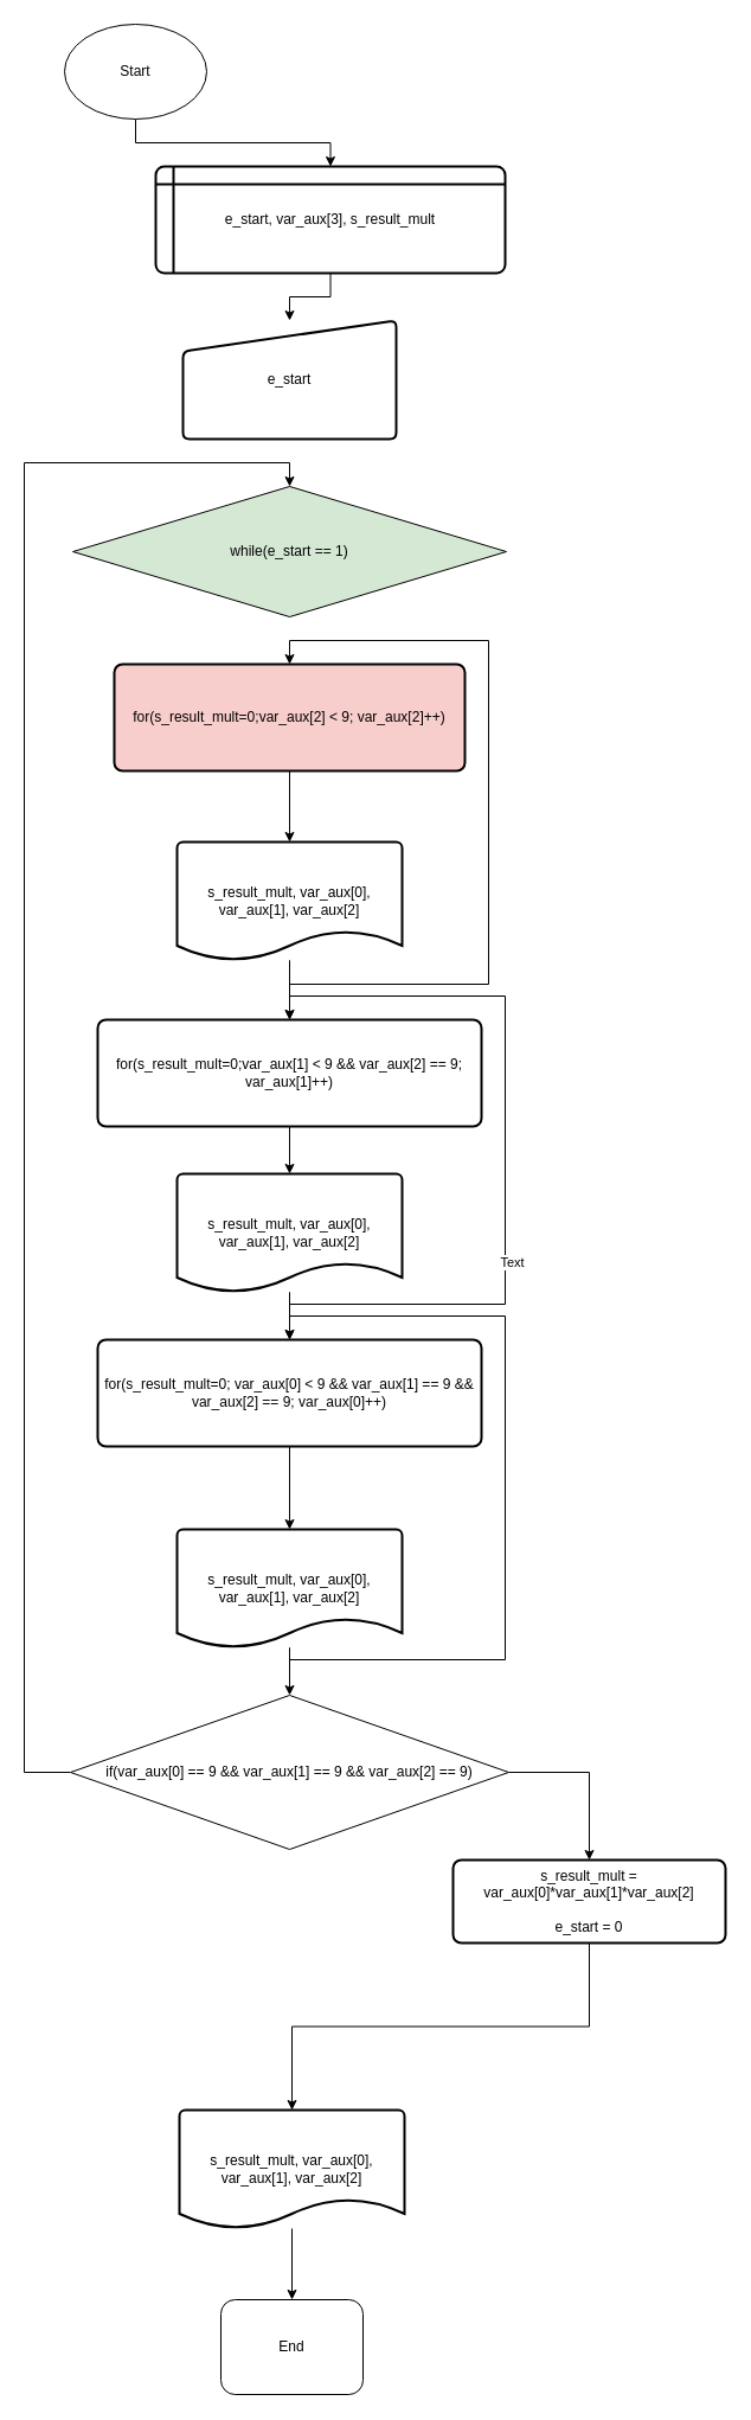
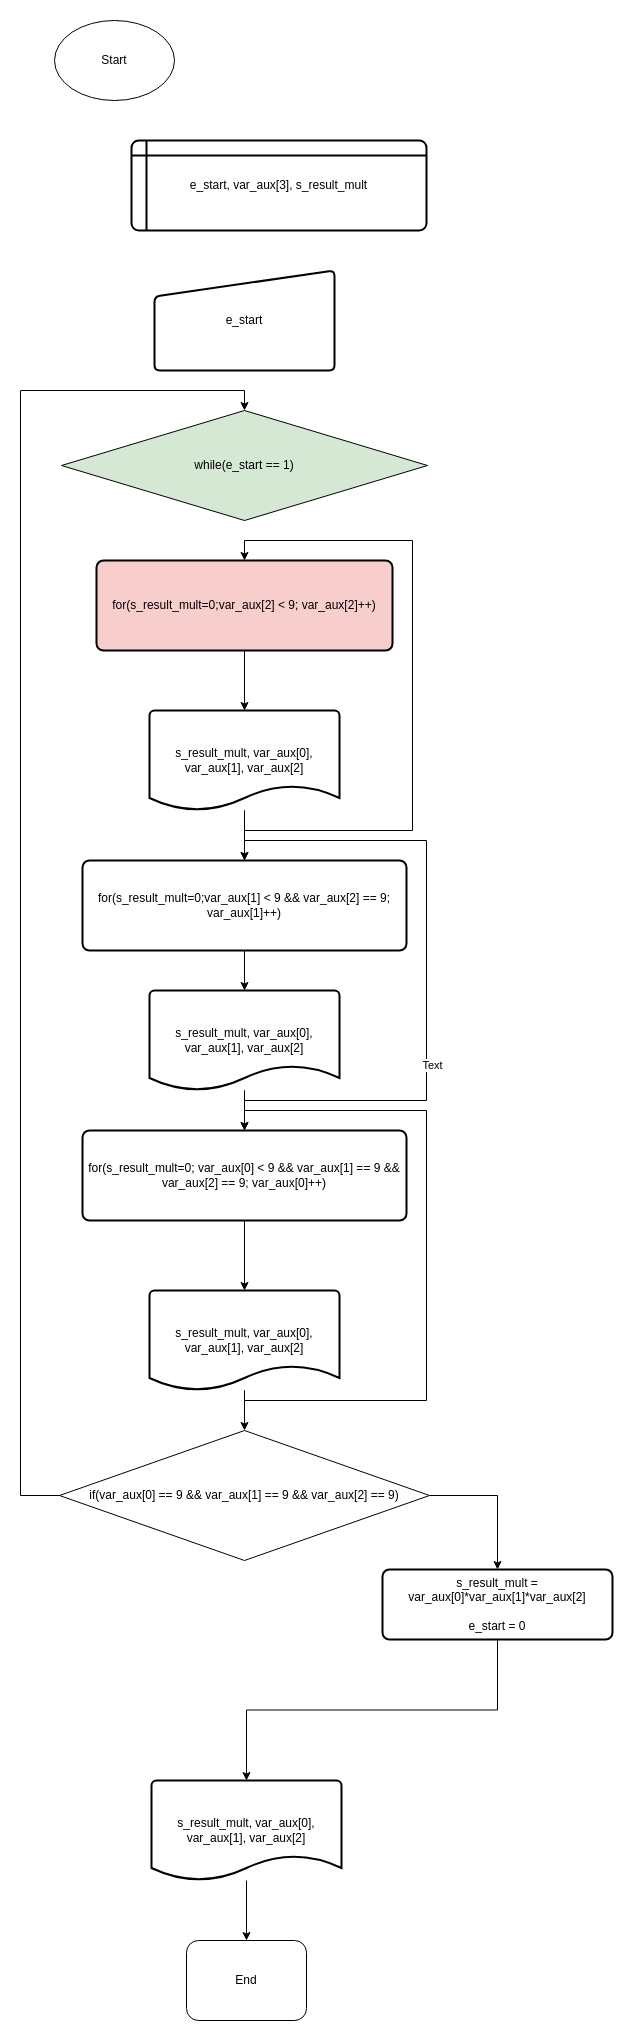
  <mxCell id="0" />
  <mxCell id="1" parent="0" />
- <mxCell id="2" value="" style="edgeStyle=orthogonalEdgeStyle;rounded=0;orthogonalLoop=1;jettySize=auto;html=1;" edge="1" parent="1" source="3" target="5"><mxGeometry relative="1" as="geometry" /></mxCell>
  <mxCell id="3" value="Start" style="ellipse;whiteSpace=wrap;html=1;" vertex="1" parent="1"><mxGeometry x="54" y="20" width="120" height="80" as="geometry" /></mxCell>
- <mxCell id="4" value="" style="edgeStyle=orthogonalEdgeStyle;rounded=0;orthogonalLoop=1;jettySize=auto;html=1;" edge="1" parent="1" source="5" target="16"><mxGeometry relative="1" as="geometry" /></mxCell>
  <mxCell id="5" value="e_start, var_aux[3], s_result_mult" style="shape=internalStorage;whiteSpace=wrap;html=1;dx=15;dy=15;rounded=1;arcSize=8;strokeWidth=2;" vertex="1" parent="1"><mxGeometry x="131" y="140" width="295" height="90" as="geometry" /></mxCell>
  <mxCell id="6" value="" style="edgeStyle=orthogonalEdgeStyle;rounded=0;orthogonalLoop=1;jettySize=auto;html=1;" edge="1" parent="1" source="7" target="24"><mxGeometry relative="1" as="geometry" /></mxCell>
  <mxCell id="7" value="for(s_result_mult=0;var_aux[2] &amp;lt; 9; var_aux[2]++)" style="rounded=1;whiteSpace=wrap;html=1;absoluteArcSize=1;arcSize=14;strokeWidth=2;fillColor=#f8cecc;" vertex="1" parent="1"><mxGeometry x="96" y="560" width="296" height="90" as="geometry" /></mxCell>
  <mxCell id="8" value="" style="edgeStyle=orthogonalEdgeStyle;rounded=0;orthogonalLoop=1;jettySize=auto;html=1;" edge="1" parent="1" source="9" target="28"><mxGeometry relative="1" as="geometry" /></mxCell>
  <mxCell id="9" value="for(s_result_mult=0;var_aux[1] &amp;lt; 9 &amp;amp;&amp;amp; var_aux[2] == 9; var_aux[1]++)" style="rounded=1;whiteSpace=wrap;html=1;absoluteArcSize=1;arcSize=14;strokeWidth=2;" vertex="1" parent="1"><mxGeometry x="82" y="860" width="324" height="90" as="geometry" /></mxCell>
  <mxCell id="10" value="" style="edgeStyle=orthogonalEdgeStyle;rounded=0;orthogonalLoop=1;jettySize=auto;html=1;" edge="1" parent="1" source="11" target="31"><mxGeometry relative="1" as="geometry" /></mxCell>
  <mxCell id="11" value="for(s_result_mult=0; var_aux[0] &amp;lt; 9 &amp;amp;&amp;amp; var_aux[1] == 9 &amp;amp;&amp;amp; var_aux[2] == 9; var_aux[0]++)" style="rounded=1;whiteSpace=wrap;html=1;absoluteArcSize=1;arcSize=14;strokeWidth=2;" vertex="1" parent="1"><mxGeometry x="82" y="1130" width="324" height="90" as="geometry" /></mxCell>
  <mxCell id="12" style="edgeStyle=orthogonalEdgeStyle;rounded=0;orthogonalLoop=1;jettySize=auto;html=1;exitX=0;exitY=0.5;exitDx=0;exitDy=0;entryX=0.5;entryY=0;entryDx=0;entryDy=0;" edge="1" parent="1" source="14" target="15"><mxGeometry relative="1" as="geometry"><Array as="points"><mxPoint x="20" y="1495" /><mxPoint x="20" y="390" /><mxPoint x="244" y="390" /></Array></mxGeometry></mxCell>
  <mxCell id="13" style="edgeStyle=orthogonalEdgeStyle;rounded=0;orthogonalLoop=1;jettySize=auto;html=1;exitX=1;exitY=0.5;exitDx=0;exitDy=0;entryX=0.5;entryY=0;entryDx=0;entryDy=0;" edge="1" parent="1" source="14" target="18"><mxGeometry relative="1" as="geometry" /></mxCell>
  <mxCell id="14" value="if(var_aux[0] == 9 &amp;amp;&amp;amp; var_aux[1] == 9 &amp;amp;&amp;amp; var_aux[2] == 9)" style="rhombus;whiteSpace=wrap;html=1;" vertex="1" parent="1"><mxGeometry x="59" y="1430" width="370" height="130" as="geometry" /></mxCell>
  <mxCell id="15" value="while(e_start == 1)" style="rhombus;whiteSpace=wrap;html=1;fillColor=#d5e8d4;" vertex="1" parent="1"><mxGeometry x="61" y="410" width="366" height="110" as="geometry" /></mxCell>
  <mxCell id="16" value="e_start" style="html=1;strokeWidth=2;shape=manualInput;whiteSpace=wrap;rounded=1;size=26;arcSize=11;" vertex="1" parent="1"><mxGeometry x="154" y="270" width="180" height="100" as="geometry" /></mxCell>
  <mxCell id="17" style="edgeStyle=orthogonalEdgeStyle;rounded=0;orthogonalLoop=1;jettySize=auto;html=1;exitX=0.5;exitY=1;exitDx=0;exitDy=0;entryX=0.5;entryY=0;entryDx=0;entryDy=0;entryPerimeter=0;" edge="1" parent="1" source="18" target="20"><mxGeometry relative="1" as="geometry" /></mxCell>
  <mxCell id="18" value="s_result_mult = var_aux[0]*var_aux[1]*var_aux[2]&lt;br&gt;&lt;br&gt;e_start = 0" style="rounded=1;whiteSpace=wrap;html=1;absoluteArcSize=1;arcSize=14;strokeWidth=2;" vertex="1" parent="1"><mxGeometry x="382" y="1569" width="230" height="70" as="geometry" /></mxCell>
  <mxCell id="19" value="" style="edgeStyle=orthogonalEdgeStyle;rounded=0;orthogonalLoop=1;jettySize=auto;html=1;" edge="1" parent="1" source="20" target="21"><mxGeometry relative="1" as="geometry" /></mxCell>
  <mxCell id="20" value="s_result_mult, var_aux[0], var_aux[1], var_aux[2]" style="strokeWidth=2;html=1;shape=mxgraph.flowchart.document2;whiteSpace=wrap;size=0.25;" vertex="1" parent="1"><mxGeometry x="151" y="1780" width="190" height="100" as="geometry" /></mxCell>
  <mxCell id="21" value="End" style="whiteSpace=wrap;html=1;rounded=1;" vertex="1" parent="1"><mxGeometry x="186" y="1940" width="120" height="80" as="geometry" /></mxCell>
  <mxCell id="22" value="" style="edgeStyle=orthogonalEdgeStyle;rounded=0;orthogonalLoop=1;jettySize=auto;html=1;" edge="1" parent="1" source="24" target="9"><mxGeometry relative="1" as="geometry" /></mxCell>
  <mxCell id="23" style="edgeStyle=orthogonalEdgeStyle;rounded=0;orthogonalLoop=1;jettySize=auto;html=1;entryX=0.5;entryY=0;entryDx=0;entryDy=0;" edge="1" parent="1" source="24" target="7"><mxGeometry relative="1" as="geometry"><Array as="points"><mxPoint x="244" y="830" /><mxPoint x="412" y="830" /><mxPoint x="412" y="540" /><mxPoint x="244" y="540" /></Array></mxGeometry></mxCell>
  <mxCell id="24" value="s_result_mult, var_aux[0], var_aux[1], var_aux[2]" style="strokeWidth=2;html=1;shape=mxgraph.flowchart.document2;whiteSpace=wrap;size=0.25;" vertex="1" parent="1"><mxGeometry x="149" y="710" width="190" height="100" as="geometry" /></mxCell>
  <mxCell id="25" value="" style="edgeStyle=orthogonalEdgeStyle;rounded=0;orthogonalLoop=1;jettySize=auto;html=1;" edge="1" parent="1" source="28" target="11"><mxGeometry relative="1" as="geometry" /></mxCell>
  <mxCell id="26" style="edgeStyle=orthogonalEdgeStyle;rounded=0;orthogonalLoop=1;jettySize=auto;html=1;entryX=0.5;entryY=0;entryDx=0;entryDy=0;" edge="1" parent="1" source="28" target="9"><mxGeometry relative="1" as="geometry"><Array as="points"><mxPoint x="244" y="1100" /><mxPoint x="426" y="1100" /><mxPoint x="426" y="840" /><mxPoint x="244" y="840" /></Array></mxGeometry></mxCell>
  <mxCell id="27" value="Text" style="edgeLabel;html=1;align=center;verticalAlign=middle;resizable=0;points=[];" vertex="1" connectable="0" parent="26"><mxGeometry x="-0.303" y="-5" relative="1" as="geometry"><mxPoint as="offset" /></mxGeometry></mxCell>
  <mxCell id="28" value="s_result_mult, var_aux[0], var_aux[1], var_aux[2]" style="strokeWidth=2;html=1;shape=mxgraph.flowchart.document2;whiteSpace=wrap;size=0.25;" vertex="1" parent="1"><mxGeometry x="149" y="990" width="190" height="100" as="geometry" /></mxCell>
  <mxCell id="29" value="" style="edgeStyle=orthogonalEdgeStyle;rounded=0;orthogonalLoop=1;jettySize=auto;html=1;" edge="1" parent="1" source="31" target="14"><mxGeometry relative="1" as="geometry" /></mxCell>
  <mxCell id="30" style="edgeStyle=orthogonalEdgeStyle;rounded=0;orthogonalLoop=1;jettySize=auto;html=1;entryX=0.5;entryY=0;entryDx=0;entryDy=0;" edge="1" parent="1" source="31" target="11"><mxGeometry relative="1" as="geometry"><Array as="points"><mxPoint x="244" y="1400" /><mxPoint x="426" y="1400" /><mxPoint x="426" y="1110" /><mxPoint x="244" y="1110" /></Array></mxGeometry></mxCell>
  <mxCell id="31" value="s_result_mult, var_aux[0], var_aux[1], var_aux[2]" style="strokeWidth=2;html=1;shape=mxgraph.flowchart.document2;whiteSpace=wrap;size=0.25;" vertex="1" parent="1"><mxGeometry x="149" y="1290" width="190" height="100" as="geometry" /></mxCell>
